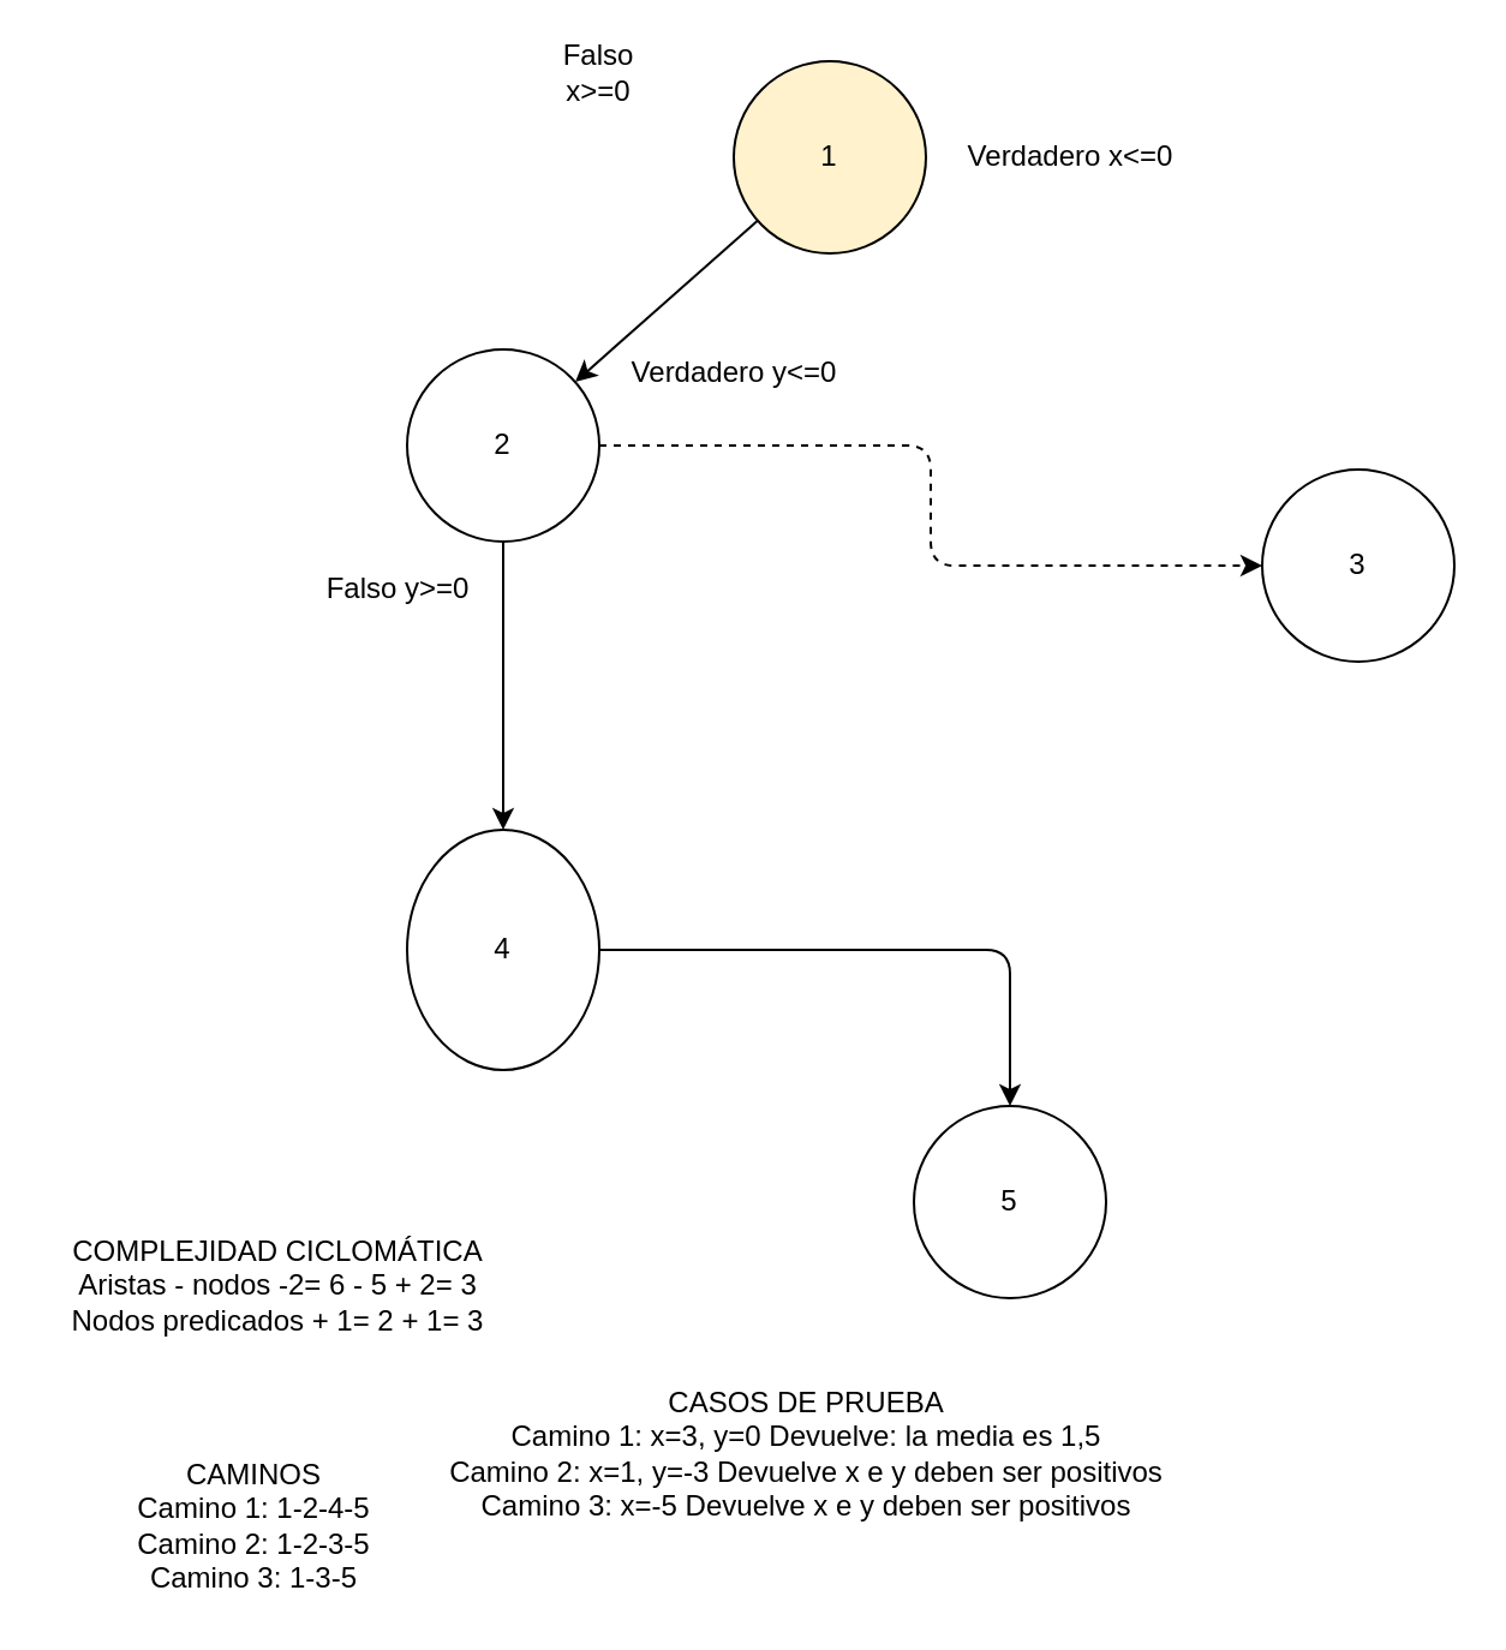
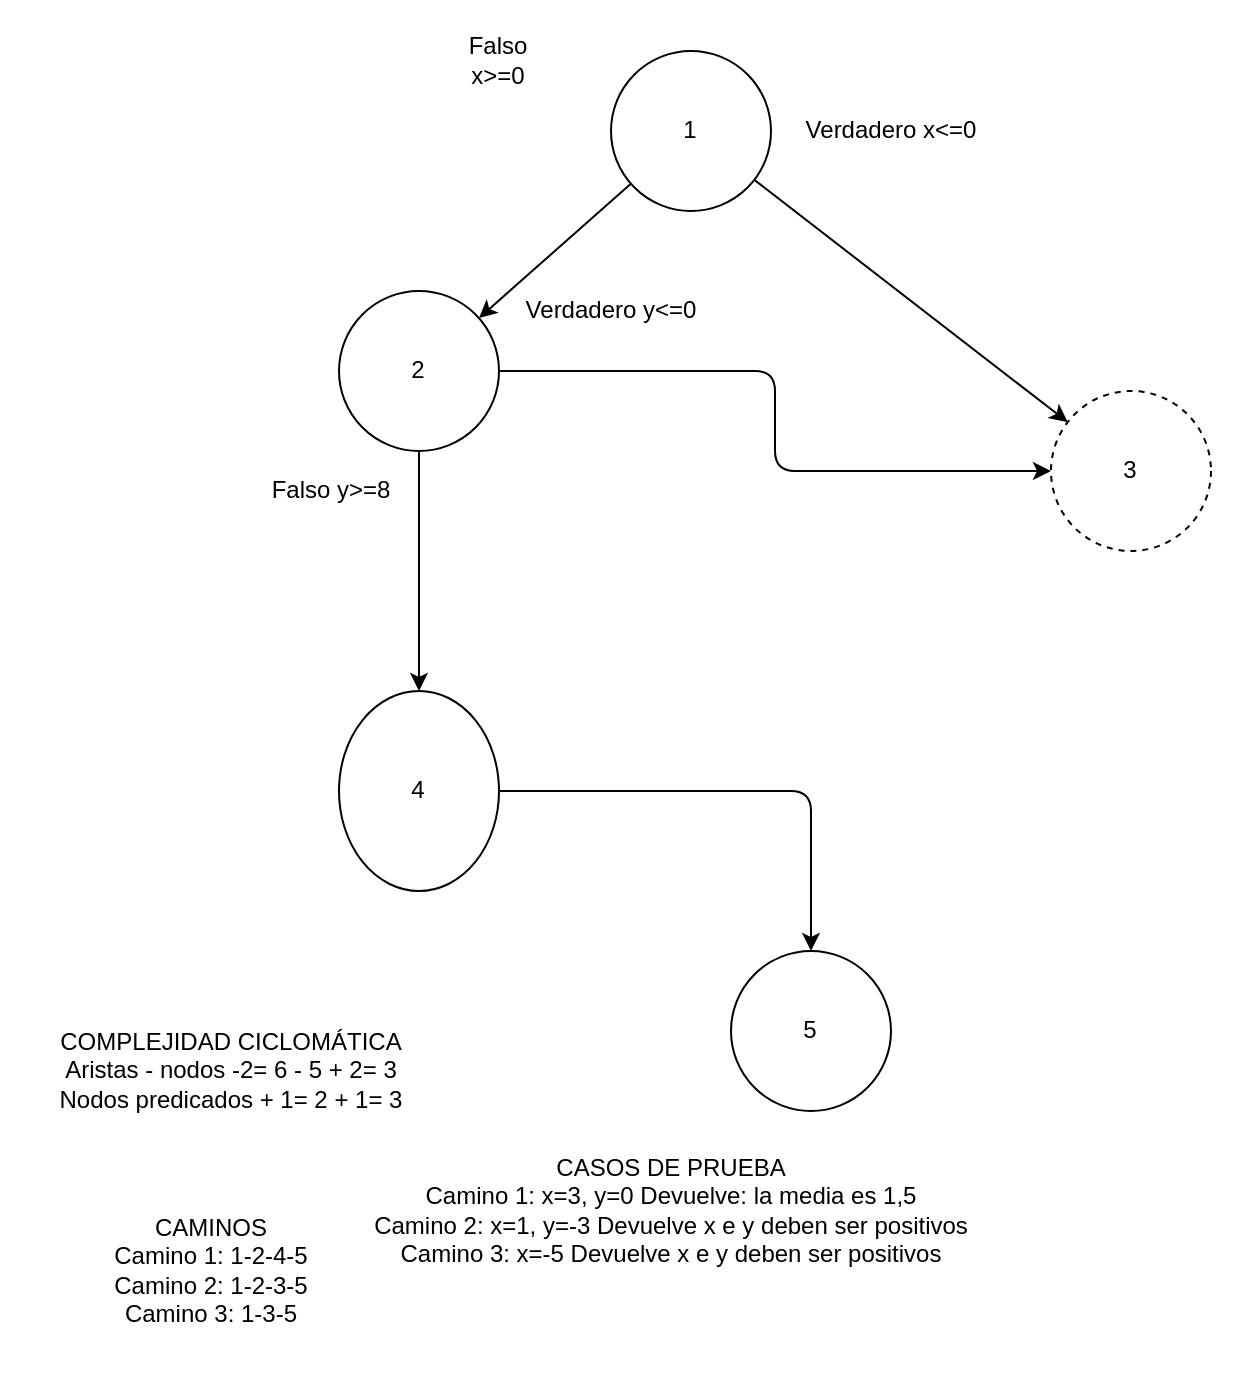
  <mxCell id="0" />
  <mxCell id="1" parent="0" />
- <mxCell id="2" value="1" style="ellipse;whiteSpace=wrap;html=1;aspect=fixed;fillColor=#fff2cc;" vertex="1" parent="1"><mxGeometry x="305" y="25" width="80" height="80" as="geometry" /></mxCell>
+ <mxCell id="2" value="1" style="ellipse;whiteSpace=wrap;html=1;aspect=fixed;" vertex="1" parent="1"><mxGeometry x="305" y="25" width="80" height="80" as="geometry" /></mxCell>
  <mxCell id="3" value="2" style="ellipse;whiteSpace=wrap;html=1;aspect=fixed;" vertex="1" parent="1"><mxGeometry x="169" y="145" width="80" height="80" as="geometry" /></mxCell>
  <mxCell id="4" value="" style="endArrow=classic;html=1;" edge="1" parent="1" source="2" target="3"><mxGeometry width="50" height="50" relative="1" as="geometry"><mxPoint x="345" y="155" as="sourcePoint" /><mxPoint x="345" y="175.711" as="targetPoint" /></mxGeometry></mxCell>
  <mxCell id="5" value="Falso x&amp;gt;=0" style="text;html=1;strokeColor=none;fillColor=none;align=center;verticalAlign=middle;whiteSpace=wrap;rounded=0;" vertex="1" parent="1"><mxGeometry x="229" y="20" width="40" height="20" as="geometry" /></mxCell>
- <mxCell id="6" value="3" style="ellipse;whiteSpace=wrap;html=1;aspect=fixed;" vertex="1" parent="1"><mxGeometry x="525" y="195" width="80" height="80" as="geometry" /></mxCell>
+ <mxCell id="6" value="3" style="ellipse;whiteSpace=wrap;html=1;aspect=fixed;dashed=1;" vertex="1" parent="1"><mxGeometry x="525" y="195" width="80" height="80" as="geometry" /></mxCell>
+ <mxCell id="7" value="" style="endArrow=classic;html=1;" edge="1" parent="1" source="2" target="6"><mxGeometry width="50" height="50" relative="1" as="geometry"><mxPoint x="385" y="115" as="sourcePoint" /><mxPoint x="455.711" y="65" as="targetPoint" /></mxGeometry></mxCell>
  <mxCell id="8" value="" style="endArrow=classic;html=1;" edge="1" parent="1" source="3" target="9"><mxGeometry width="50" height="50" relative="1" as="geometry"><mxPoint x="200.64" y="251.72" as="sourcePoint" /><mxPoint x="217.358" y="235.002" as="targetPoint" /></mxGeometry></mxCell>
  <mxCell id="9" value="4" style="ellipse;whiteSpace=wrap;html=1;aspect=fixed;" vertex="1" parent="1"><mxGeometry x="169" y="345" width="80" height="100" as="geometry" /></mxCell>
- <mxCell id="10" value="5" style="ellipse;whiteSpace=wrap;html=1;aspect=fixed;" vertex="1" parent="1"><mxGeometry x="380" y="460" width="80" height="80" as="geometry" /></mxCell>
+ <mxCell id="10" value="5" style="ellipse;whiteSpace=wrap;html=1;aspect=fixed;" vertex="1" parent="1"><mxGeometry x="365" y="475" width="80" height="80" as="geometry" /></mxCell>
  <mxCell id="11" value="" style="endArrow=classic;html=1;edgeStyle=orthogonalEdgeStyle;" edge="1" parent="1" source="9" target="10"><mxGeometry width="50" height="50" relative="1" as="geometry"><mxPoint x="445" y="415" as="sourcePoint" /><mxPoint x="495" y="365" as="targetPoint" /></mxGeometry></mxCell>
  <mxCell id="12" value="Verdadero x&amp;lt;=0" style="text;html=1;align=center;verticalAlign=middle;resizable=0;points=[];autosize=1;" vertex="1" parent="1"><mxGeometry x="395" y="55" width="100" height="20" as="geometry" /></mxCell>
- <mxCell id="13" value="" style="endArrow=classic;html=1;edgeStyle=orthogonalEdgeStyle;dashed=1;" edge="1" parent="1" source="3" target="6"><mxGeometry width="50" height="50" relative="1" as="geometry"><mxPoint x="355" y="235" as="sourcePoint" /><mxPoint x="405" y="185" as="targetPoint" /></mxGeometry></mxCell>
+ <mxCell id="13" value="" style="endArrow=classic;html=1;edgeStyle=orthogonalEdgeStyle;" edge="1" parent="1" source="3" target="6"><mxGeometry width="50" height="50" relative="1" as="geometry"><mxPoint x="355" y="235" as="sourcePoint" /><mxPoint x="405" y="185" as="targetPoint" /></mxGeometry></mxCell>
  <mxCell id="14" value="Verdadero y&amp;lt;=0" style="text;html=1;align=center;verticalAlign=middle;resizable=0;points=[];autosize=1;" vertex="1" parent="1"><mxGeometry x="255" y="145" width="100" height="20" as="geometry" /></mxCell>
- <mxCell id="15" value="Falso y&amp;gt;=0" style="text;html=1;align=center;verticalAlign=middle;resizable=0;points=[];autosize=1;" vertex="1" parent="1"><mxGeometry x="130" y="235" width="70" height="20" as="geometry" /></mxCell>
+ <mxCell id="15" value="Falso y&amp;gt;=8" style="text;html=1;align=center;verticalAlign=middle;resizable=0;points=[];autosize=1;" vertex="1" parent="1"><mxGeometry x="130" y="235" width="70" height="20" as="geometry" /></mxCell>
  <mxCell id="16" value="COMPLEJIDAD CICLOMÁTICA&lt;br&gt;Aristas - nodos -2= 6 - 5 + 2= 3&lt;br&gt;Nodos predicados + 1= 2 + 1= 3" style="text;html=1;align=center;verticalAlign=middle;resizable=0;points=[];autosize=1;" vertex="1" parent="1"><mxGeometry x="20" y="510" width="190" height="50" as="geometry" /></mxCell>
  <mxCell id="17" value="CAMINOS&lt;br&gt;Camino 1: 1-2-4-5&lt;br&gt;Camino 2: 1-2-3-5&lt;br&gt;Camino 3: 1-3-5" style="text;html=1;align=center;verticalAlign=middle;resizable=0;points=[];autosize=1;" vertex="1" parent="1"><mxGeometry x="50" y="605" width="110" height="60" as="geometry" /></mxCell>
  <mxCell id="18" value="CASOS DE PRUEBA&lt;br&gt;Camino 1: x=3, y=0 Devuelve: la media es 1,5&lt;br&gt;Camino 2: x=1, y=-3 Devuelve x e y deben ser positivos&lt;br&gt;Camino 3: x=-5 Devuelve x e y deben ser positivos" style="text;html=1;align=center;verticalAlign=middle;resizable=0;points=[];autosize=1;" vertex="1" parent="1"><mxGeometry x="180" y="575" width="310" height="60" as="geometry" /></mxCell>
